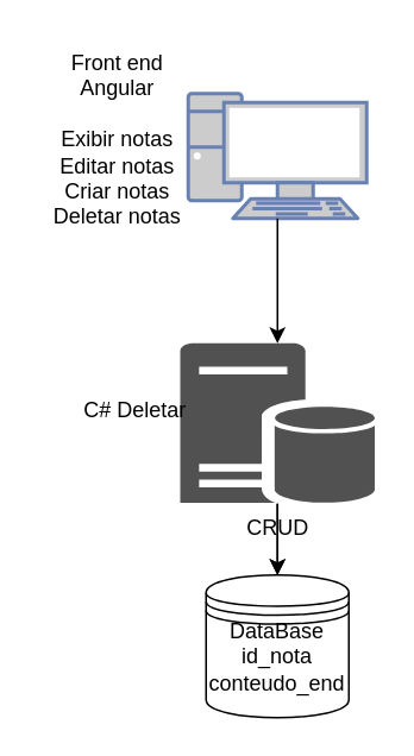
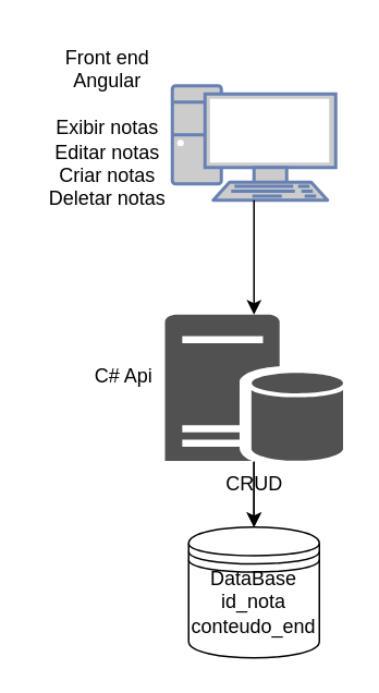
  <mxCell id="0" />
  <mxCell id="1" parent="0" />
  <mxCell id="2" value="&lt;br&gt;DataBase&lt;br&gt;id_nota&lt;br&gt;conteudo_end&lt;br&gt;&lt;br&gt;&lt;div&gt;&lt;br&gt;&lt;/div&gt;" style="shape=datastore;whiteSpace=wrap;html=1;" vertex="1" parent="1"><mxGeometry x="115" y="322" width="80" height="80" as="geometry" /></mxCell>
  <mxCell id="3" style="edgeStyle=orthogonalEdgeStyle;rounded=0;orthogonalLoop=1;jettySize=auto;html=1;" edge="1" parent="1" source="5" target="2"><mxGeometry relative="1" as="geometry" /></mxCell>
  <mxCell id="4" value="" style="edgeStyle=orthogonalEdgeStyle;rounded=0;orthogonalLoop=1;jettySize=auto;html=1;" edge="1" parent="1" source="5" target="2"><mxGeometry relative="1" as="geometry" /></mxCell>
  <mxCell id="5" value="CRUD&lt;div&gt;&lt;br&gt;&lt;/div&gt;" style="sketch=0;pointerEvents=1;shadow=0;dashed=0;html=1;strokeColor=none;labelPosition=center;verticalLabelPosition=bottom;verticalAlign=top;align=center;fillColor=#515151;shape=mxgraph.mscae.enterprise.database_server" vertex="1" parent="1"><mxGeometry x="100.5" y="192" width="109" height="90" as="geometry" /></mxCell>
  <mxCell id="6" value="&lt;div&gt;&lt;br&gt;&lt;/div&gt;&lt;div&gt;&lt;br&gt;&lt;/div&gt;" style="text;html=1;align=center;verticalAlign=middle;resizable=0;points=[];autosize=1;strokeColor=none;fillColor=none;" vertex="1" parent="1"><mxGeometry x="125" y="275" width="20" height="40" as="geometry" /></mxCell>
- <mxCell id="7" value="C# Deletar&lt;div&gt;&lt;br&gt;&lt;/div&gt;" style="text;html=1;align=center;verticalAlign=middle;resizable=0;points=[];autosize=1;strokeColor=none;fillColor=none;" vertex="1" parent="1"><mxGeometry x="45" y="217" width="60" height="40" as="geometry" /></mxCell>
+ <mxCell id="7" value="C# Api&lt;div&gt;&lt;br&gt;&lt;/div&gt;" style="text;html=1;align=center;verticalAlign=middle;resizable=0;points=[];autosize=1;strokeColor=none;fillColor=none;" vertex="1" parent="1"><mxGeometry x="45" y="217" width="60" height="40" as="geometry" /></mxCell>
  <mxCell id="8" value="" style="fontColor=#0066CC;verticalAlign=top;verticalLabelPosition=bottom;labelPosition=center;align=center;html=1;outlineConnect=0;fillColor=#CCCCCC;strokeColor=#6881B3;gradientColor=none;gradientDirection=north;strokeWidth=2;shape=mxgraph.networks.pc;" vertex="1" parent="1"><mxGeometry x="105" y="52" width="100" height="70" as="geometry" /></mxCell>
  <mxCell id="9" style="edgeStyle=orthogonalEdgeStyle;rounded=0;orthogonalLoop=1;jettySize=auto;html=1;entryX=0.5;entryY=0;entryDx=0;entryDy=0;entryPerimeter=0;" edge="1" parent="1" source="8" target="5"><mxGeometry relative="1" as="geometry" /></mxCell>
  <mxCell id="10" value="Front end&lt;br&gt;Angular&lt;br&gt;&lt;br&gt;Exibir notas&lt;div&gt;Editar notas&lt;/div&gt;&lt;div&gt;Criar notas&lt;br&gt;Deletar notas&lt;/div&gt;&lt;div&gt;&lt;br&gt;&lt;/div&gt;" style="text;html=1;align=center;verticalAlign=middle;resizable=0;points=[];autosize=1;strokeColor=none;fillColor=none;" vertex="1" parent="1"><mxGeometry x="20" y="20" width="90" height="130" as="geometry" /></mxCell>
